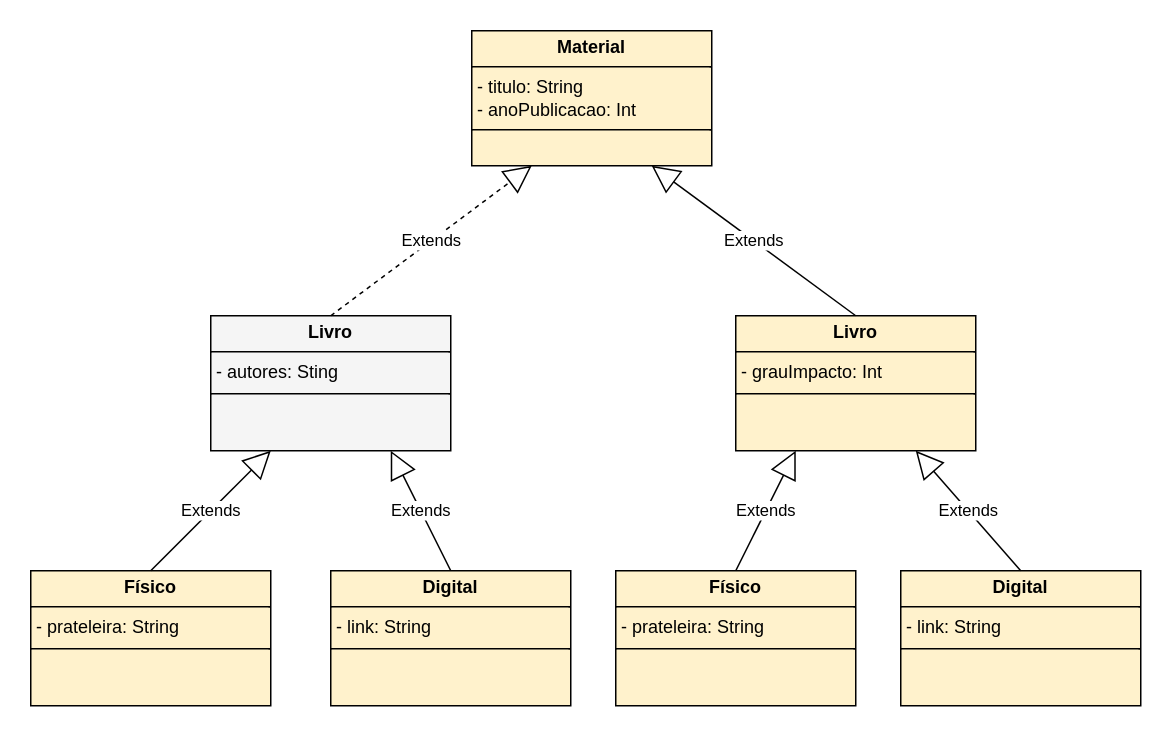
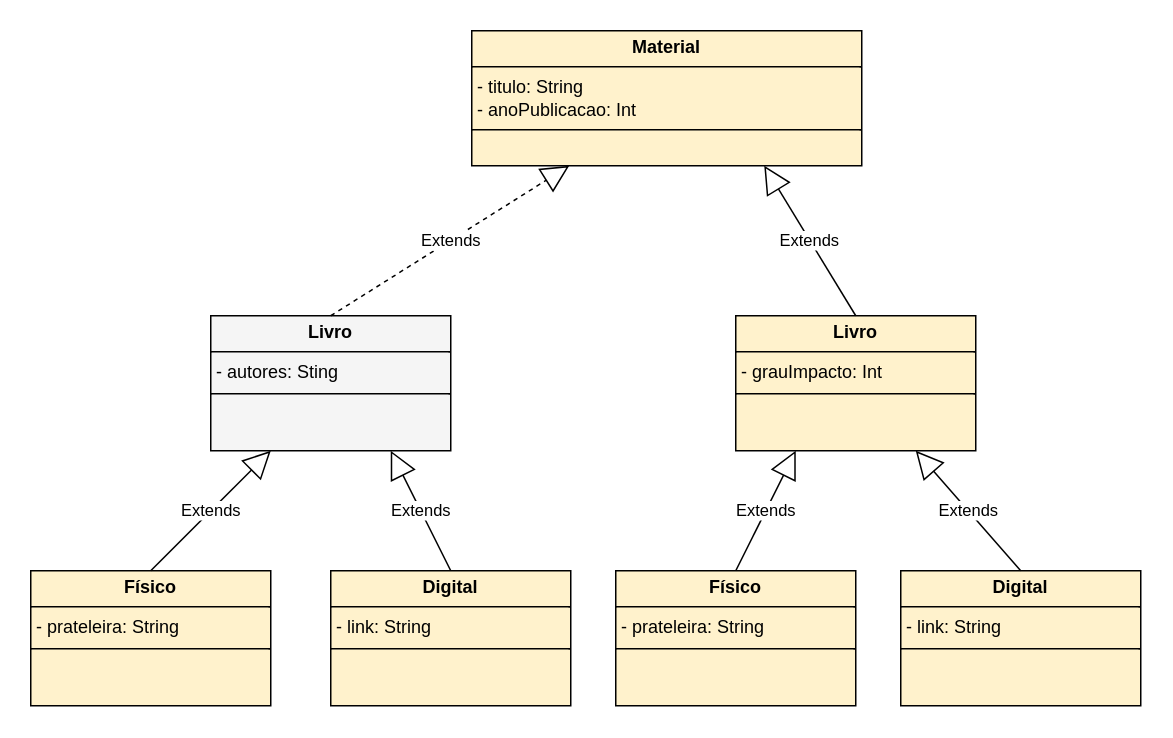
  <mxCell id="0" />
  <mxCell id="1" parent="0" />
- <mxCell id="2" value="&lt;p style=&quot;margin:0px;margin-top:4px;text-align:center;&quot;&gt;&lt;b&gt;Material&lt;/b&gt;&lt;/p&gt;&lt;hr size=&quot;1&quot; style=&quot;border-style:solid;&quot;&gt;&lt;p style=&quot;margin:0px;margin-left:4px;&quot;&gt;- titulo: String&lt;/p&gt;&lt;p style=&quot;margin:0px;margin-left:4px;&quot;&gt;- anoPublicacao: Int&lt;br&gt;&lt;/p&gt;&lt;hr size=&quot;1&quot; style=&quot;border-style:solid;&quot;&gt;&lt;p style=&quot;margin:0px;margin-left:4px;&quot;&gt;&lt;br&gt;&lt;/p&gt;" style="verticalAlign=top;align=left;overflow=fill;html=1;whiteSpace=wrap;fillColor=#fff2cc;strokeColor=#000000;" vertex="1" parent="1"><mxGeometry x="314" y="20" width="160" height="90" as="geometry" /></mxCell>
+ <mxCell id="2" value="&lt;p style=&quot;margin:0px;margin-top:4px;text-align:center;&quot;&gt;&lt;b&gt;Material&lt;/b&gt;&lt;/p&gt;&lt;hr size=&quot;1&quot; style=&quot;border-style:solid;&quot;&gt;&lt;p style=&quot;margin:0px;margin-left:4px;&quot;&gt;- titulo: String&lt;/p&gt;&lt;p style=&quot;margin:0px;margin-left:4px;&quot;&gt;- anoPublicacao: Int&lt;br&gt;&lt;/p&gt;&lt;hr size=&quot;1&quot; style=&quot;border-style:solid;&quot;&gt;&lt;p style=&quot;margin:0px;margin-left:4px;&quot;&gt;&lt;br&gt;&lt;/p&gt;" style="verticalAlign=top;align=left;overflow=fill;html=1;whiteSpace=wrap;fillColor=#fff2cc;strokeColor=#000000;" vertex="1" parent="1"><mxGeometry x="314" y="20" width="260" height="90" as="geometry" /></mxCell>
  <mxCell id="3" value="&lt;p style=&quot;margin:0px;margin-top:4px;text-align:center;&quot;&gt;&lt;b&gt;Livro&lt;/b&gt;&lt;/p&gt;&lt;hr size=&quot;1&quot; style=&quot;border-style:solid;&quot;&gt;&lt;p style=&quot;margin:0px;margin-left:4px;&quot;&gt;- autores: Sting&lt;br&gt;&lt;/p&gt;&lt;hr size=&quot;1&quot; style=&quot;border-style:solid;&quot;&gt;&lt;p style=&quot;margin:0px;margin-left:4px;&quot;&gt;&lt;br&gt;&lt;/p&gt;" style="verticalAlign=top;align=left;overflow=fill;html=1;whiteSpace=wrap;strokeColor=#000000;fontFamily=Helvetica;fontSize=12;fontColor=default;fillColor=#f5f5f5;" vertex="1" parent="1"><mxGeometry x="140" y="210" width="160" height="90" as="geometry" /></mxCell>
  <mxCell id="4" value="Extends" style="endArrow=block;endSize=16;endFill=0;html=1;rounded=0;entryX=0.25;entryY=1;entryDx=0;entryDy=0;exitX=0.5;exitY=0;exitDx=0;exitDy=0;dashed=1;" edge="1" parent="1" source="3" target="2"><mxGeometry width="160" relative="1" as="geometry"><mxPoint x="310" y="410" as="sourcePoint" /><mxPoint x="470" y="410" as="targetPoint" /></mxGeometry></mxCell>
  <mxCell id="5" value="&lt;p style=&quot;margin:0px;margin-top:4px;text-align:center;&quot;&gt;&lt;b&gt;Livro&lt;/b&gt;&lt;/p&gt;&lt;hr size=&quot;1&quot; style=&quot;border-style:solid;&quot;&gt;&lt;p style=&quot;margin:0px;margin-left:4px;&quot;&gt;- grauImpacto: Int&lt;br&gt;&lt;/p&gt;&lt;hr size=&quot;1&quot; style=&quot;border-style:solid;&quot;&gt;" style="verticalAlign=top;align=left;overflow=fill;html=1;whiteSpace=wrap;strokeColor=#000000;fontFamily=Helvetica;fontSize=12;fontColor=default;fillColor=#fff2cc;" vertex="1" parent="1"><mxGeometry x="490" y="210" width="160" height="90" as="geometry" /></mxCell>
  <mxCell id="6" value="Extends" style="endArrow=block;endSize=16;endFill=0;html=1;rounded=0;entryX=0.75;entryY=1;entryDx=0;entryDy=0;exitX=0.5;exitY=0;exitDx=0;exitDy=0;" edge="1" parent="1" source="5" target="2"><mxGeometry width="160" relative="1" as="geometry"><mxPoint x="310" y="410" as="sourcePoint" /><mxPoint x="470" y="410" as="targetPoint" /></mxGeometry></mxCell>
  <mxCell id="7" value="&lt;p style=&quot;margin:0px;margin-top:4px;text-align:center;&quot;&gt;&lt;b&gt;Físico&lt;/b&gt;&lt;/p&gt;&lt;hr size=&quot;1&quot; style=&quot;border-style:solid;&quot;&gt;&lt;p style=&quot;margin:0px;margin-left:4px;&quot;&gt;- prateleira: String&lt;br&gt;&lt;/p&gt;&lt;hr size=&quot;1&quot; style=&quot;border-style:solid;&quot;&gt;&lt;p style=&quot;margin:0px;margin-left:4px;&quot;&gt;&lt;br&gt;&lt;/p&gt;" style="verticalAlign=top;align=left;overflow=fill;html=1;whiteSpace=wrap;strokeColor=#000000;fontFamily=Helvetica;fontSize=12;fontColor=default;fillColor=#fff2cc;" vertex="1" parent="1"><mxGeometry x="20" y="380" width="160" height="90" as="geometry" /></mxCell>
  <mxCell id="8" value="&lt;p style=&quot;margin:0px;margin-top:4px;text-align:center;&quot;&gt;&lt;b&gt;Digital&lt;/b&gt;&lt;/p&gt;&lt;hr size=&quot;1&quot; style=&quot;border-style:solid;&quot;&gt;&lt;p style=&quot;margin:0px;margin-left:4px;&quot;&gt;- link: String&lt;br&gt;&lt;/p&gt;&lt;hr size=&quot;1&quot; style=&quot;border-style:solid;&quot;&gt;&lt;p style=&quot;margin:0px;margin-left:4px;&quot;&gt;&lt;br&gt;&lt;/p&gt;" style="verticalAlign=top;align=left;overflow=fill;html=1;whiteSpace=wrap;strokeColor=#000000;fontFamily=Helvetica;fontSize=12;fontColor=default;fillColor=#fff2cc;" vertex="1" parent="1"><mxGeometry x="220" y="380" width="160" height="90" as="geometry" /></mxCell>
  <mxCell id="9" value="Extends" style="endArrow=block;endSize=16;endFill=0;html=1;rounded=0;entryX=0.75;entryY=1;entryDx=0;entryDy=0;exitX=0.5;exitY=0;exitDx=0;exitDy=0;" edge="1" parent="1" source="8" target="3"><mxGeometry width="160" relative="1" as="geometry"><mxPoint x="310" y="410" as="sourcePoint" /><mxPoint x="470" y="410" as="targetPoint" /></mxGeometry></mxCell>
  <mxCell id="10" value="Extends" style="endArrow=block;endSize=16;endFill=0;html=1;rounded=0;entryX=0.25;entryY=1;entryDx=0;entryDy=0;exitX=0.5;exitY=0;exitDx=0;exitDy=0;" edge="1" parent="1" source="7" target="3"><mxGeometry width="160" relative="1" as="geometry"><mxPoint x="310" y="410" as="sourcePoint" /><mxPoint x="470" y="410" as="targetPoint" /></mxGeometry></mxCell>
  <mxCell id="11" value="&lt;p style=&quot;margin:0px;margin-top:4px;text-align:center;&quot;&gt;&lt;b&gt;Físico&lt;/b&gt;&lt;/p&gt;&lt;hr size=&quot;1&quot; style=&quot;border-style:solid;&quot;&gt;&lt;p style=&quot;margin:0px;margin-left:4px;&quot;&gt;- prateleira: String&lt;br&gt;&lt;/p&gt;&lt;hr size=&quot;1&quot; style=&quot;border-style:solid;&quot;&gt;&lt;p style=&quot;margin:0px;margin-left:4px;&quot;&gt;&lt;br&gt;&lt;/p&gt;" style="verticalAlign=top;align=left;overflow=fill;html=1;whiteSpace=wrap;strokeColor=#000000;fontFamily=Helvetica;fontSize=12;fontColor=default;fillColor=#fff2cc;" vertex="1" parent="1"><mxGeometry x="410" y="380" width="160" height="90" as="geometry" /></mxCell>
  <mxCell id="12" value="&lt;p style=&quot;margin:0px;margin-top:4px;text-align:center;&quot;&gt;&lt;b&gt;Digital&lt;/b&gt;&lt;/p&gt;&lt;hr size=&quot;1&quot; style=&quot;border-style:solid;&quot;&gt;&lt;p style=&quot;margin:0px;margin-left:4px;&quot;&gt;- link: String&lt;br&gt;&lt;/p&gt;&lt;hr size=&quot;1&quot; style=&quot;border-style:solid;&quot;&gt;&lt;p style=&quot;margin:0px;margin-left:4px;&quot;&gt;&lt;br&gt;&lt;/p&gt;" style="verticalAlign=top;align=left;overflow=fill;html=1;whiteSpace=wrap;strokeColor=#000000;fontFamily=Helvetica;fontSize=12;fontColor=default;fillColor=#fff2cc;" vertex="1" parent="1"><mxGeometry x="600" y="380" width="160" height="90" as="geometry" /></mxCell>
  <mxCell id="13" value="Extends" style="endArrow=block;endSize=16;endFill=0;html=1;rounded=0;entryX=0.75;entryY=1;entryDx=0;entryDy=0;exitX=0.5;exitY=0;exitDx=0;exitDy=0;" edge="1" parent="1" source="12" target="5"><mxGeometry width="160" relative="1" as="geometry"><mxPoint x="310" y="410" as="sourcePoint" /><mxPoint x="470" y="410" as="targetPoint" /></mxGeometry></mxCell>
  <mxCell id="14" value="Extends" style="endArrow=block;endSize=16;endFill=0;html=1;rounded=0;entryX=0.25;entryY=1;entryDx=0;entryDy=0;exitX=0.5;exitY=0;exitDx=0;exitDy=0;" edge="1" parent="1" source="11" target="5"><mxGeometry width="160" relative="1" as="geometry"><mxPoint x="310" y="410" as="sourcePoint" /><mxPoint x="470" y="410" as="targetPoint" /></mxGeometry></mxCell>
